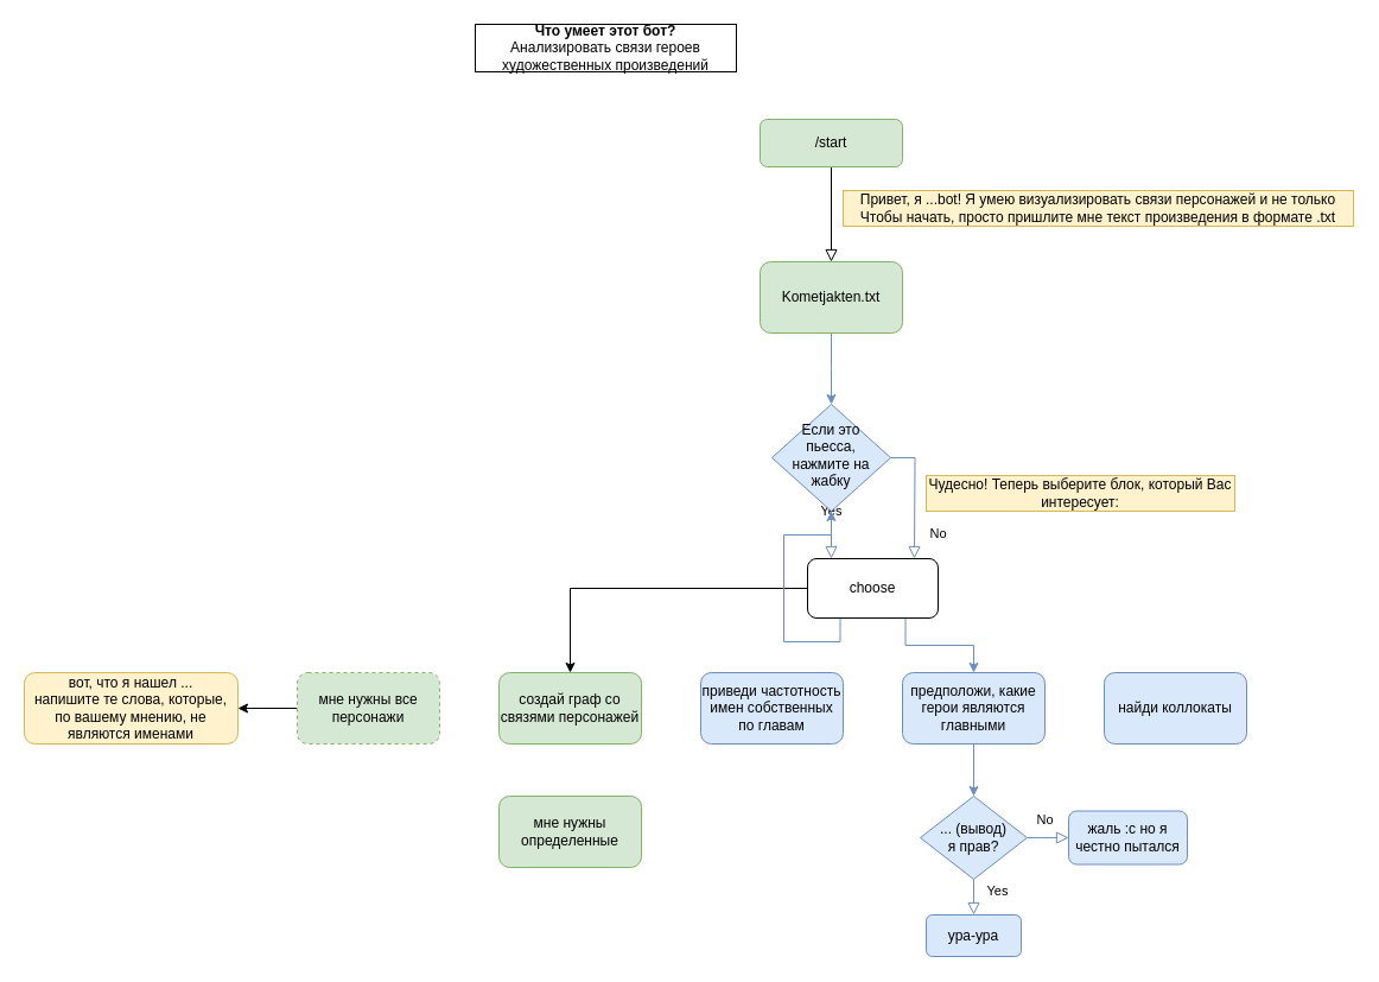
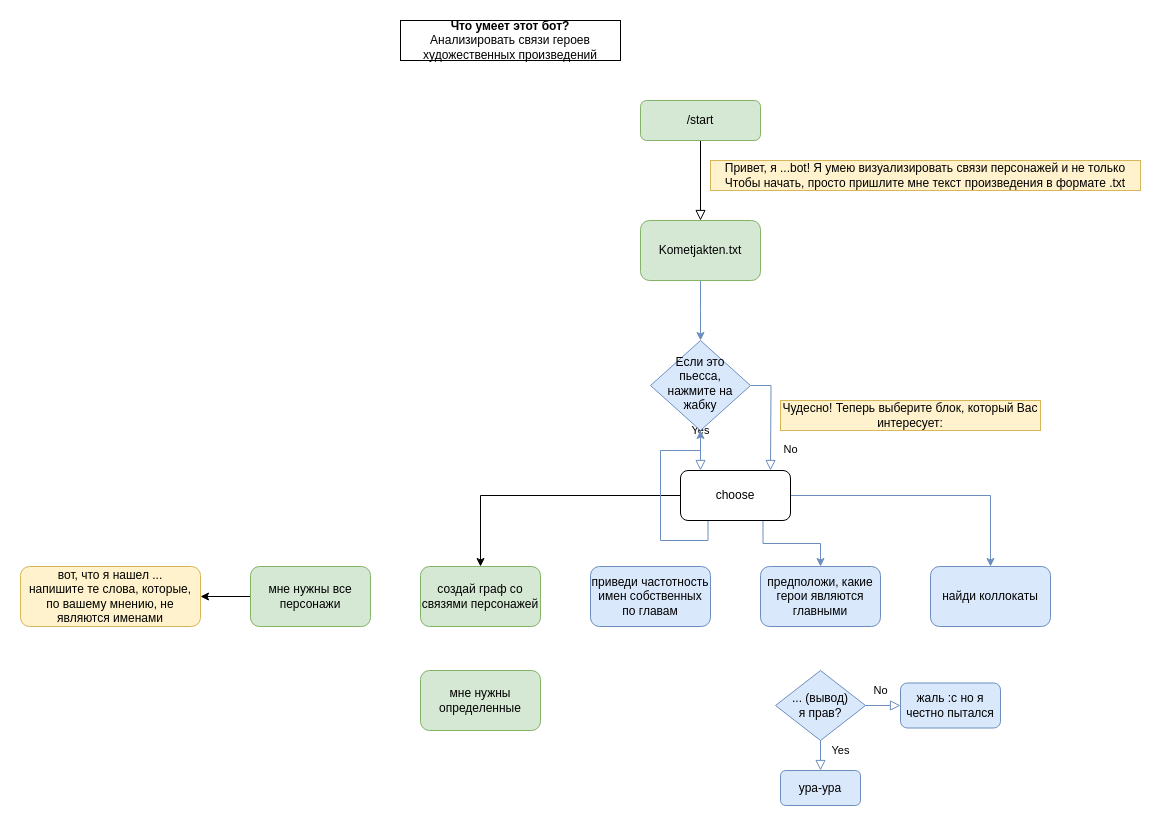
  <mxCell id="0" />
  <mxCell id="1" parent="0" />
  <mxCell id="2" value="" style="rounded=0;html=1;jettySize=auto;orthogonalLoop=1;fontSize=11;endArrow=block;endFill=0;endSize=8;strokeWidth=1;shadow=0;labelBackgroundColor=none;edgeStyle=orthogonalEdgeStyle;" parent="1" source="3" target="9" edge="1"><mxGeometry relative="1" as="geometry"><Array as="points" /></mxGeometry></mxCell>
  <mxCell id="3" value="/start" style="rounded=1;whiteSpace=wrap;html=1;fontSize=12;glass=0;strokeWidth=1;shadow=0;fillColor=#d5e8d4;strokeColor=#82b366;" parent="1" vertex="1"><mxGeometry x="640" y="100" width="120" height="40" as="geometry" /></mxCell>
  <mxCell id="4" value="Yes" style="rounded=0;html=1;jettySize=auto;orthogonalLoop=1;fontSize=11;endArrow=block;endFill=0;endSize=8;strokeWidth=1;shadow=0;labelBackgroundColor=none;edgeStyle=orthogonalEdgeStyle;fillColor=#dae8fc;strokeColor=#6c8ebf;" parent="1" source="6" edge="1"><mxGeometry y="20" relative="1" as="geometry"><mxPoint as="offset" /><mxPoint x="700" y="470" as="targetPoint" /></mxGeometry></mxCell>
  <mxCell id="5" value="No" style="edgeStyle=orthogonalEdgeStyle;rounded=0;html=1;jettySize=auto;orthogonalLoop=1;fontSize=11;endArrow=block;endFill=0;endSize=8;strokeWidth=1;shadow=0;labelBackgroundColor=none;fillColor=#dae8fc;strokeColor=#6c8ebf;" parent="1" source="6" edge="1"><mxGeometry x="0.6" y="20" relative="1" as="geometry"><mxPoint as="offset" /><mxPoint x="770" y="470" as="targetPoint" /></mxGeometry></mxCell>
  <mxCell id="6" value="Если это пьесса, нажмите на жабку" style="rhombus;whiteSpace=wrap;html=1;shadow=0;fontFamily=Helvetica;fontSize=12;align=center;strokeWidth=1;spacing=6;spacingTop=-4;fillColor=#dae8fc;strokeColor=#6c8ebf;" parent="1" vertex="1"><mxGeometry x="650" y="340" width="100" height="90" as="geometry" /></mxCell>
  <mxCell id="7" value="&lt;b&gt;Что умеет этот бот?&lt;/b&gt;&lt;br&gt;Анализировать связи героев художественных произведений" style="rounded=0;whiteSpace=wrap;html=1;" vertex="1" parent="1"><mxGeometry y="20" width="220" height="40" as="geometry" x="400" /></mxCell>
  <mxCell id="8" value="" style="edgeStyle=orthogonalEdgeStyle;rounded=0;orthogonalLoop=1;jettySize=auto;html=1;fillColor=#dae8fc;strokeColor=#6c8ebf;" edge="1" parent="1" source="9"><mxGeometry relative="1" as="geometry"><mxPoint x="700" y="340" as="targetPoint" /></mxGeometry></mxCell>
  <mxCell id="9" value="Kometjakten.txt" style="rounded=1;whiteSpace=wrap;html=1;fillColor=#d5e8d4;strokeColor=#82b366;" vertex="1" parent="1"><mxGeometry x="640" y="220" width="120" height="60" as="geometry" /></mxCell>
  <mxCell id="10" value="&lt;div&gt;Привет, я ...bot! Я умею визуализировать связи персонажей и не только&lt;/div&gt;&lt;div&gt;Чтобы начать, просто пришлите мне текст произведения в формате .txt&lt;/div&gt;" style="text;html=1;strokeColor=#d6b656;fillColor=#fff2cc;align=center;verticalAlign=middle;whiteSpace=wrap;rounded=0;" vertex="1" parent="1"><mxGeometry x="710" y="160" width="430" height="30" as="geometry" /></mxCell>
  <mxCell id="11" value="Чудесно! Теперь выберите блок, который Вас интересует:" style="text;html=1;align=center;verticalAlign=middle;whiteSpace=wrap;rounded=0;fillColor=#fff2cc;strokeColor=#d6b656;" vertex="1" parent="1"><mxGeometry x="780" y="400" width="260" height="30" as="geometry" /></mxCell>
  <mxCell id="12" value="" style="edgeStyle=orthogonalEdgeStyle;rounded=0;orthogonalLoop=1;jettySize=auto;html=1;exitX=0.75;exitY=1;exitDx=0;exitDy=0;fillColor=#dae8fc;strokeColor=#6c8ebf;" edge="1" parent="1" source="16" target="21"><mxGeometry relative="1" as="geometry" /></mxCell>
+ <mxCell id="13" value="" style="edgeStyle=orthogonalEdgeStyle;rounded=0;orthogonalLoop=1;jettySize=auto;html=1;entryX=0.5;entryY=0;entryDx=0;entryDy=0;fillColor=#dae8fc;strokeColor=#6c8ebf;" edge="1" parent="1" source="16" target="19"><mxGeometry relative="1" as="geometry"><mxPoint x="885" y="495" as="targetPoint" /></mxGeometry></mxCell>
  <mxCell id="14" value="" style="edgeStyle=orthogonalEdgeStyle;rounded=0;orthogonalLoop=1;jettySize=auto;html=1;entryX=0.5;entryY=0;entryDx=0;entryDy=0;" edge="1" parent="1" source="16" target="18"><mxGeometry relative="1" as="geometry"><mxPoint x="585" y="495" as="targetPoint" /></mxGeometry></mxCell>
  <mxCell id="15" value="" style="edgeStyle=orthogonalEdgeStyle;rounded=0;orthogonalLoop=1;jettySize=auto;html=1;exitX=0.25;exitY=1;exitDx=0;exitDy=0;fillColor=#dae8fc;strokeColor=#6c8ebf;" edge="1" parent="1" source="16" target="6"><mxGeometry relative="1" as="geometry" /></mxCell>
  <mxCell id="16" value="choose" style="rounded=1;whiteSpace=wrap;html=1;" vertex="1" parent="1"><mxGeometry x="680" y="470" width="110" height="50" as="geometry" /></mxCell>
  <mxCell id="17" value="приведи частотность имен собственных по главам" style="rounded=1;whiteSpace=wrap;html=1;fillColor=#dae8fc;strokeColor=#6c8ebf;" vertex="1" parent="1"><mxGeometry x="590" y="566" width="120" height="60" as="geometry" /></mxCell>
  <mxCell id="18" value="создай граф со связями персонажей" style="rounded=1;whiteSpace=wrap;html=1;fillColor=#d5e8d4;strokeColor=#82b366;" vertex="1" parent="1"><mxGeometry x="420" y="566" width="120" height="60" as="geometry" /></mxCell>
  <mxCell id="19" value="найди коллокаты" style="rounded=1;whiteSpace=wrap;html=1;fillColor=#dae8fc;strokeColor=#6c8ebf;" vertex="1" parent="1"><mxGeometry x="930" y="566" width="120" height="60" as="geometry" /></mxCell>
- <mxCell id="20" value="" style="edgeStyle=orthogonalEdgeStyle;rounded=0;orthogonalLoop=1;jettySize=auto;html=1;entryX=0.5;entryY=0;entryDx=0;entryDy=0;fillColor=#dae8fc;strokeColor=#6c8ebf;" edge="1" parent="1" source="21" target="25"><mxGeometry relative="1" as="geometry"><mxPoint x="820" y="680" as="targetPoint" /></mxGeometry></mxCell>
  <mxCell id="21" value="предположи, какие герои являются главными" style="rounded=1;whiteSpace=wrap;html=1;fillColor=#dae8fc;strokeColor=#6c8ebf;" vertex="1" parent="1"><mxGeometry x="760" y="566" width="120" height="60" as="geometry" /></mxCell>
  <mxCell id="22" value="" style="edgeStyle=orthogonalEdgeStyle;rounded=0;orthogonalLoop=1;jettySize=auto;html=1;" edge="1" parent="1" source="23" target="30"><mxGeometry relative="1" as="geometry" /></mxCell>
- <mxCell id="23" value="мне нужны все персонажи" style="rounded=1;whiteSpace=wrap;html=1;fillColor=#d5e8d4;strokeColor=#82b366;dashed=1;" vertex="1" parent="1"><mxGeometry x="250" y="566" width="120" height="60" as="geometry" /></mxCell>
+ <mxCell id="23" value="мне нужны все персонажи" style="rounded=1;whiteSpace=wrap;html=1;fillColor=#d5e8d4;strokeColor=#82b366;" vertex="1" parent="1"><mxGeometry x="250" y="566" width="120" height="60" as="geometry" /></mxCell>
  <mxCell id="24" value="мне нужны определенные" style="rounded=1;whiteSpace=wrap;html=1;fillColor=#d5e8d4;strokeColor=#82b366;" vertex="1" parent="1"><mxGeometry x="420" y="670" width="120" height="60" as="geometry" /></mxCell>
  <mxCell id="25" value="&lt;span&gt;... (вывод)&lt;/span&gt;&lt;br&gt;&lt;span&gt;я прав?&lt;/span&gt;" style="rhombus;whiteSpace=wrap;html=1;fillColor=#dae8fc;strokeColor=#6c8ebf;" vertex="1" parent="1"><mxGeometry x="775" y="670" width="90" height="70" as="geometry" /></mxCell>
  <mxCell id="26" value="ура-ура" style="rounded=1;whiteSpace=wrap;html=1;fillColor=#dae8fc;strokeColor=#6c8ebf;" vertex="1" parent="1"><mxGeometry x="780" y="770" width="80" height="35" as="geometry" /></mxCell>
  <mxCell id="27" value="жаль :с но я честно пытался" style="rounded=1;whiteSpace=wrap;html=1;fillColor=#dae8fc;strokeColor=#6c8ebf;" vertex="1" parent="1"><mxGeometry x="900" y="682.5" width="100" height="45" as="geometry" /></mxCell>
  <mxCell id="28" value="Yes" style="rounded=0;html=1;jettySize=auto;orthogonalLoop=1;fontSize=11;endArrow=block;endFill=0;endSize=8;strokeWidth=1;shadow=0;labelBackgroundColor=none;edgeStyle=orthogonalEdgeStyle;fillColor=#dae8fc;strokeColor=#6c8ebf;exitX=0.5;exitY=1;exitDx=0;exitDy=0;entryX=0.5;entryY=0;entryDx=0;entryDy=0;" edge="1" parent="1" source="25" target="26"><mxGeometry x="-0.333" y="20" relative="1" as="geometry"><mxPoint as="offset" /><mxPoint x="720" y="450" as="sourcePoint" /><mxPoint x="720" y="490" as="targetPoint" /></mxGeometry></mxCell>
  <mxCell id="29" value="No" style="edgeStyle=orthogonalEdgeStyle;rounded=0;html=1;jettySize=auto;orthogonalLoop=1;fontSize=11;endArrow=block;endFill=0;endSize=8;strokeWidth=1;shadow=0;labelBackgroundColor=none;fillColor=#dae8fc;strokeColor=#6c8ebf;exitX=1;exitY=0.5;exitDx=0;exitDy=0;entryX=0;entryY=0.5;entryDx=0;entryDy=0;" edge="1" parent="1" source="25" target="27"><mxGeometry x="-0.143" y="15" relative="1" as="geometry"><mxPoint as="offset" /><mxPoint x="760" y="395" as="sourcePoint" /><mxPoint x="780" y="480" as="targetPoint" /></mxGeometry></mxCell>
  <mxCell id="30" value="вот, что я нашел ...&lt;br&gt;напишите те слова, которые, по вашему мнению, не являются именами" style="rounded=1;whiteSpace=wrap;html=1;fillColor=#fff2cc;strokeColor=#d6b656;" vertex="1" parent="1"><mxGeometry x="20" y="566" width="180" height="60" as="geometry" /></mxCell>
